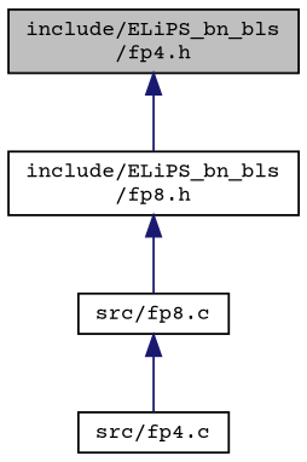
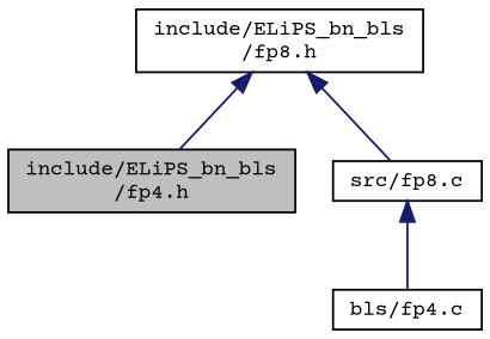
  digraph {
    fontname="Courier Prime"
    node [color=black fillcolor=white fontname="Courier Prime" fontsize=10 shape=record style=filled]
    edge [color=midnightblue dir=back fontname="Courier Prime" fontsize=10 labelfontname=Helvetica labelfontsize=10 style=solid]
    n1 [fillcolor=grey75 fontcolor=black height=0.2 label="include/ELiPS_bn_bls\l/fp4.h" width=0.4]
    n2 [height=0.2 label="include/ELiPS_bn_bls\l/fp8.h" width=0.4]
    n3 [height=0.2 label="src/fp8.c" width=0.4]
-   n4 [height=0.2 label="src/fp4.c" width=0.4]
-   n1 -> n2
+   n4 [height=0.2 label="bls/fp4.c" width=0.4]
+   n2 -> n1
    n2 -> n3
    n3 -> n4
  }
